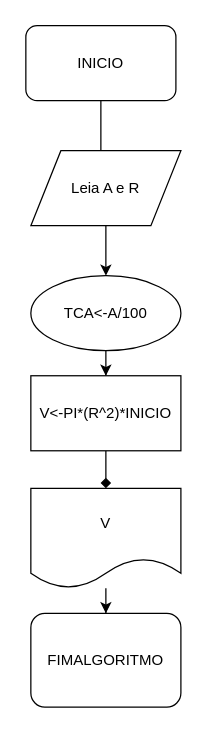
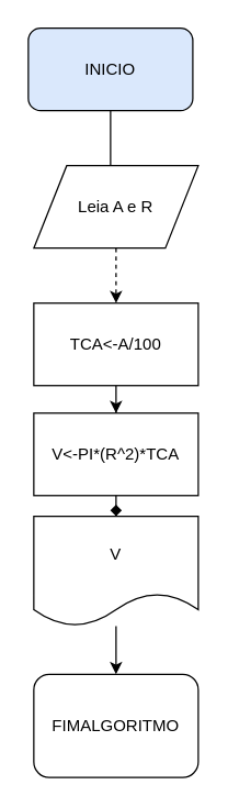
  <mxCell id="0" />
  <mxCell id="1" parent="0" />
  <mxCell id="2" value="" style="edgeStyle=orthogonalEdgeStyle;rounded=0;orthogonalLoop=1;jettySize=auto;html=1;" edge="1" parent="1" source="3"><mxGeometry relative="1" as="geometry"><mxPoint x="80" y="160" as="targetPoint" /></mxGeometry></mxCell>
- <mxCell id="3" value="INICIO" style="rounded=1;whiteSpace=wrap;html=1;" vertex="1" parent="1"><mxGeometry x="20" y="20" width="120" height="60" as="geometry" /></mxCell>
- <mxCell id="4" style="edgeStyle=orthogonalEdgeStyle;rounded=0;orthogonalLoop=1;jettySize=auto;html=1;entryX=0.5;entryY=0;entryDx=0;entryDy=0;" edge="1" parent="1" source="5" target="7"><mxGeometry relative="1" as="geometry" /></mxCell>
+ <mxCell id="3" value="INICIO" style="rounded=1;whiteSpace=wrap;html=1;fillColor=#dae8fc;" vertex="1" parent="1"><mxGeometry x="20" y="20" width="120" height="60" as="geometry" /></mxCell>
+ <mxCell id="4" style="edgeStyle=orthogonalEdgeStyle;rounded=0;orthogonalLoop=1;jettySize=auto;html=1;entryX=0.5;entryY=0;entryDx=0;entryDy=0;dashed=1;" edge="1" parent="1" source="5" target="7"><mxGeometry relative="1" as="geometry" /></mxCell>
  <mxCell id="5" value="Leia A e R" style="shape=parallelogram;perimeter=parallelogramPerimeter;whiteSpace=wrap;html=1;" vertex="1" parent="1"><mxGeometry x="24" y="120" width="120" height="60" as="geometry" /></mxCell>
  <mxCell id="6" value="" style="edgeStyle=orthogonalEdgeStyle;rounded=0;orthogonalLoop=1;jettySize=auto;html=1;" edge="1" parent="1" source="7" target="9"><mxGeometry relative="1" as="geometry" /></mxCell>
- <mxCell id="7" value="TCA&amp;lt;-A/100" style="ellipse;whiteSpace=wrap;html=1;" vertex="1" parent="1"><mxGeometry x="24" y="220" width="120" height="60" as="geometry" /></mxCell>
+ <mxCell id="7" value="TCA&amp;lt;-A/100" style="rounded=0;whiteSpace=wrap;html=1;" vertex="1" parent="1"><mxGeometry x="24" y="220" width="120" height="60" as="geometry" /></mxCell>
  <mxCell id="8" value="" style="edgeStyle=orthogonalEdgeStyle;rounded=0;orthogonalLoop=1;jettySize=auto;html=1;endArrow=diamond;" edge="1" parent="1" source="9" target="11"><mxGeometry relative="1" as="geometry" /></mxCell>
- <mxCell id="9" value="V&amp;lt;-PI*(R^2)*INICIO" style="rounded=0;whiteSpace=wrap;html=1;" vertex="1" parent="1"><mxGeometry x="24" y="300" width="120" height="60" as="geometry" /></mxCell>
+ <mxCell id="9" value="V&amp;lt;-PI*(R^2)*TCA" style="rounded=0;whiteSpace=wrap;html=1;" vertex="1" parent="1"><mxGeometry x="24" y="300" width="120" height="60" as="geometry" /></mxCell>
  <mxCell id="10" value="" style="edgeStyle=orthogonalEdgeStyle;rounded=0;orthogonalLoop=1;jettySize=auto;html=1;" edge="1" parent="1" source="11" target="12"><mxGeometry relative="1" as="geometry" /></mxCell>
- <mxCell id="11" value="V" style="shape=document;whiteSpace=wrap;html=1;boundedLbl=1;" vertex="1" parent="1"><mxGeometry x="24" y="390" width="120" height="80" as="geometry" /></mxCell>
+ <mxCell id="11" value="V" style="shape=document;whiteSpace=wrap;html=1;boundedLbl=1;" vertex="1" parent="1"><mxGeometry x="24" y="375" width="120" height="80" as="geometry" /></mxCell>
  <mxCell id="12" value="FIMALGORITMO" style="rounded=1;whiteSpace=wrap;html=1;" vertex="1" parent="1"><mxGeometry x="24" y="490" width="120" height="75" as="geometry" /></mxCell>
